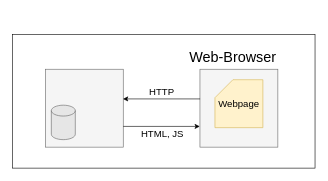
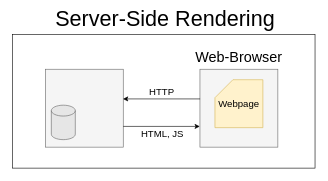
  <mxCell id="0" />
  <mxCell id="1" parent="0" />
  <mxCell id="2" value="" style="rounded=0;whiteSpace=wrap;html=1;" parent="1" vertex="1"><mxGeometry x="20" y="57" width="505" height="223" as="geometry" /></mxCell>
+ <mxCell id="3" value="&lt;font style=&quot;font-size: 36px&quot;&gt;Server-Side Rendering&lt;br&gt;&lt;/font&gt;" style="text;html=1;strokeColor=none;fillColor=none;align=center;verticalAlign=middle;whiteSpace=wrap;rounded=0;" parent="1" vertex="1"><mxGeometry x="25" y="20" width="500" height="20" as="geometry" /></mxCell>
  <mxCell id="4" value="" style="rounded=0;whiteSpace=wrap;html=1;fillColor=#f5f5f5;strokeColor=#666666;fontColor=#333333;" parent="1" vertex="1"><mxGeometry x="75" y="115" width="130" height="130" as="geometry" /></mxCell>
  <mxCell id="5" value="" style="shape=cylinder3;whiteSpace=wrap;html=1;boundedLbl=1;backgroundOutline=1;size=9.069;strokeColor=#666666;fontColor=#333333;fillColor=#E6E6E6;" parent="1" vertex="1"><mxGeometry x="85" y="175" width="40" height="57.5" as="geometry" /></mxCell>
  <mxCell id="6" value="" style="rounded=0;whiteSpace=wrap;html=1;fillColor=#f5f5f5;strokeColor=#666666;fontColor=#333333;" parent="1" vertex="1"><mxGeometry x="332.99" y="115" width="130" height="130" as="geometry" /></mxCell>
- <mxCell id="7" value="&lt;font style=&quot;font-size: 24px&quot;&gt;Web-Browser&lt;/font&gt;" style="text;html=1;strokeColor=none;fillColor=none;align=center;verticalAlign=middle;whiteSpace=wrap;rounded=0;" parent="1" vertex="1"><mxGeometry x="312.99" y="85" width="150" height="20" as="geometry" /></mxCell>
+ <mxCell id="7" value="&lt;font style=&quot;font-size: 24px&quot;&gt;Web-Browser&lt;/font&gt;" style="text;html=1;strokeColor=none;fillColor=none;align=center;verticalAlign=middle;whiteSpace=wrap;rounded=0;" parent="1" vertex="1"><mxGeometry x="322.99" y="85" width="150" height="20" as="geometry" /></mxCell>
  <mxCell id="8" value="" style="endArrow=classic;html=1;entryX=0.997;entryY=0.381;entryDx=0;entryDy=0;entryPerimeter=0;exitX=0.002;exitY=0.381;exitDx=0;exitDy=0;exitPerimeter=0;" parent="1" source="6" target="4" edge="1"><mxGeometry width="50" height="50" relative="1" as="geometry"><mxPoint x="320.565" y="165.003" as="sourcePoint" /><mxPoint x="214.995" y="165.003" as="targetPoint" /></mxGeometry></mxCell>
  <mxCell id="9" value="&lt;div&gt;HTTP&lt;/div&gt;" style="edgeLabel;html=1;align=center;verticalAlign=middle;resizable=0;points=[];fontSize=16;" parent="8" vertex="1" connectable="0"><mxGeometry x="0.154" y="1" relative="1" as="geometry"><mxPoint x="9" y="-13" as="offset" /></mxGeometry></mxCell>
  <mxCell id="10" value="" style="endArrow=classic;html=1;fontSize=16;exitX=1;exitY=0.734;exitDx=0;exitDy=0;exitPerimeter=0;entryX=-0.002;entryY=0.734;entryDx=0;entryDy=0;entryPerimeter=0;" parent="1" source="4" target="6" edge="1"><mxGeometry width="50" height="50" relative="1" as="geometry"><mxPoint x="220.475" y="210.495" as="sourcePoint" /><mxPoint x="322.985" y="210.495" as="targetPoint" /></mxGeometry></mxCell>
  <mxCell id="11" value="&lt;div&gt;HTML, JS&lt;br&gt;&lt;/div&gt;" style="edgeLabel;html=1;align=center;verticalAlign=middle;resizable=0;points=[];fontSize=16;" parent="10" vertex="1" connectable="0"><mxGeometry x="0.864" relative="1" as="geometry"><mxPoint x="-55" y="11" as="offset" /></mxGeometry></mxCell>
  <mxCell id="12" value="&lt;font style=&quot;font-size: 16px&quot;&gt;Webpage&lt;/font&gt;" style="shape=card;whiteSpace=wrap;html=1;fillColor=#fff2cc;strokeColor=#d6b656;" parent="1" vertex="1"><mxGeometry x="357.99" y="132.5" width="80" height="80" as="geometry" /></mxCell>
